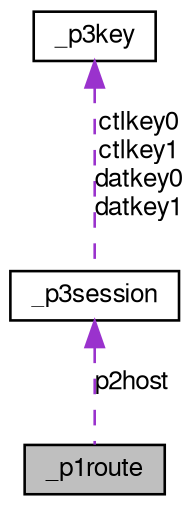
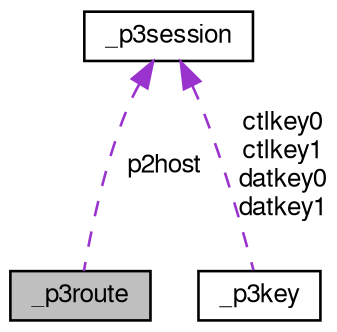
  digraph {
    node [color=black fontname=FreeSans fontsize=10 shape=record]
    edge [color=darkorchid3 dir=back fontname=FreeSans fontsize=10 labelfontname=FreeSans labelfontsize=10 style=dashed]
-   n1 [fillcolor=grey75 fontcolor=black height=0.2 label=_p1route style=filled width=0.4]
+   n1 [fillcolor=grey75 fontcolor=black height=0.2 label=_p3route style=filled width=0.4]
    n2 [height=0.2 label=_p3session width=0.4]
    n3 [height=0.2 label=_p3key width=0.4]
    n2 -> n1 [label=p2host]
-   n3 -> n2 [label="ctlkey0\nctlkey1\ndatkey0\ndatkey1"]
+   n2 -> n3 [label="ctlkey0\nctlkey1\ndatkey0\ndatkey1"]
  }
